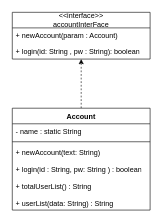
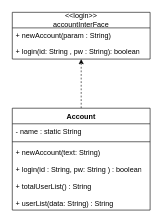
  <mxCell id="0" />
  <mxCell id="1" parent="0" />
  <mxCell id="2" value="" style="edgeStyle=orthogonalEdgeStyle;rounded=0;orthogonalLoop=1;jettySize=auto;html=1;dashed=1;" edge="1" parent="1" source="3" target="9"><mxGeometry relative="1" as="geometry"><Array as="points"><mxPoint x="135" y="120" /><mxPoint x="135" y="120" /></Array></mxGeometry></mxCell>
  <mxCell id="3" value="Account" style="swimlane;fontStyle=1;align=center;verticalAlign=top;childLayout=stackLayout;horizontal=1;startSize=26;horizontalStack=0;resizeParent=1;resizeParentMax=0;resizeLast=0;collapsible=1;marginBottom=0;whiteSpace=wrap;html=1;" parent="1" vertex="1"><mxGeometry x="20" y="180" width="230" height="170" as="geometry" /></mxCell>
  <mxCell id="4" value="- name : static String" style="text;strokeColor=none;fillColor=none;align=left;verticalAlign=top;spacingLeft=4;spacingRight=4;overflow=hidden;rotatable=0;points=[[0,0.5],[1,0.5]];portConstraint=eastwest;whiteSpace=wrap;html=1;" parent="3" vertex="1"><mxGeometry y="26" width="230" height="26" as="geometry" /></mxCell>
  <mxCell id="5" value="" style="line;strokeWidth=1;fillColor=none;align=left;verticalAlign=middle;spacingTop=-1;spacingLeft=3;spacingRight=3;rotatable=0;labelPosition=right;points=[];portConstraint=eastwest;strokeColor=inherit;" parent="3" vertex="1"><mxGeometry y="52" width="230" height="8" as="geometry" /></mxCell>
  <mxCell id="6" value="+ newAccount(text: String)&lt;div&gt;&lt;br&gt;&lt;/div&gt;&lt;div&gt;+ login(id : String, pw: String ) : boolean&lt;/div&gt;&lt;div&gt;&lt;br&gt;&lt;/div&gt;&lt;div&gt;+ totalUserList() : String&amp;nbsp;&lt;/div&gt;&lt;div&gt;&lt;br&gt;&lt;/div&gt;&lt;div&gt;+ userList(data: String) : String&amp;nbsp;&lt;/div&gt;" style="text;strokeColor=none;fillColor=none;align=left;verticalAlign=top;spacingLeft=4;spacingRight=4;overflow=hidden;rotatable=0;points=[[0,0.5],[1,0.5]];portConstraint=eastwest;whiteSpace=wrap;html=1;" parent="3" vertex="1"><mxGeometry y="60" width="230" height="110" as="geometry" /></mxCell>
- <mxCell id="7" value="&lt;div&gt;&amp;lt;&amp;lt;interface&amp;gt;&amp;gt;&lt;/div&gt;accountInterFace" style="swimlane;fontStyle=0;childLayout=stackLayout;horizontal=1;startSize=26;fillColor=none;horizontalStack=0;resizeParent=1;resizeParentMax=0;resizeLast=0;collapsible=1;marginBottom=0;whiteSpace=wrap;html=1;" vertex="1" parent="1"><mxGeometry x="20" y="20" width="230" height="78" as="geometry" /></mxCell>
- <mxCell id="8" value="+ newAccount(param : Account)&amp;nbsp;" style="text;strokeColor=none;fillColor=none;align=left;verticalAlign=top;spacingLeft=4;spacingRight=4;overflow=hidden;rotatable=0;points=[[0,0.5],[1,0.5]];portConstraint=eastwest;whiteSpace=wrap;html=1;" vertex="1" parent="7"><mxGeometry y="26" width="230" height="26" as="geometry" /></mxCell>
+ <mxCell id="7" value="&lt;div&gt;&amp;lt;&amp;lt;login&amp;gt;&amp;gt;&lt;/div&gt;accountInterFace" style="swimlane;fontStyle=0;childLayout=stackLayout;horizontal=1;startSize=26;fillColor=none;horizontalStack=0;resizeParent=1;resizeParentMax=0;resizeLast=0;collapsible=1;marginBottom=0;whiteSpace=wrap;html=1;" vertex="1" parent="1"><mxGeometry x="20" y="20" width="230" height="78" as="geometry" /></mxCell>
+ <mxCell id="8" value="+ newAccount(param : String)&amp;nbsp;" style="text;strokeColor=none;fillColor=none;align=left;verticalAlign=top;spacingLeft=4;spacingRight=4;overflow=hidden;rotatable=0;points=[[0,0.5],[1,0.5]];portConstraint=eastwest;whiteSpace=wrap;html=1;" vertex="1" parent="7"><mxGeometry y="26" width="230" height="26" as="geometry" /></mxCell>
  <mxCell id="9" value="+ login(id: String , pw : String): boolean" style="text;strokeColor=none;fillColor=none;align=left;verticalAlign=top;spacingLeft=4;spacingRight=4;overflow=hidden;rotatable=0;points=[[0,0.5],[1,0.5]];portConstraint=eastwest;whiteSpace=wrap;html=1;" vertex="1" parent="7"><mxGeometry y="52" width="230" height="26" as="geometry" /></mxCell>
